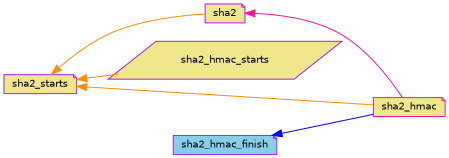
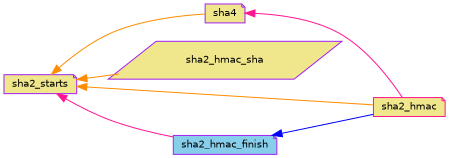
  digraph {
    rankdir=LR
    node [color=purple fillcolor=khaki fontname=Helvetica fontsize=10 shape=note style=filled]
    edge [color=darkorange dir=back fontname=Helvetica fontsize=10 labelfontname=Helvetica labelfontsize=10 style=solid]
    n1 [fontcolor=black height=0.2 label=sha2_starts width=0.4]
-   n2 [height=0.2 label=sha2 width=0.4]
-   n3 [height=0.2 label=sha2_hmac_starts shape=parallelogram width=0.4]
+   n2 [height=0.2 label=sha4 width=0.4]
+   n3 [height=0.2 label=sha2_hmac_sha shape=parallelogram width=0.4]
    n4 [color=deeppink height=0.2 label=sha2_hmac width=0.4]
    n5 [fillcolor=skyblue height=0.2 label=sha2_hmac_finish width=0.4]
    n1 -> n2
    n1 -> n3
    n1 -> n4
+   n1 -> n5 [color=deeppink]
    n2 -> n4 [color=deeppink]
    n5 -> n4 [color=blue]
  }
